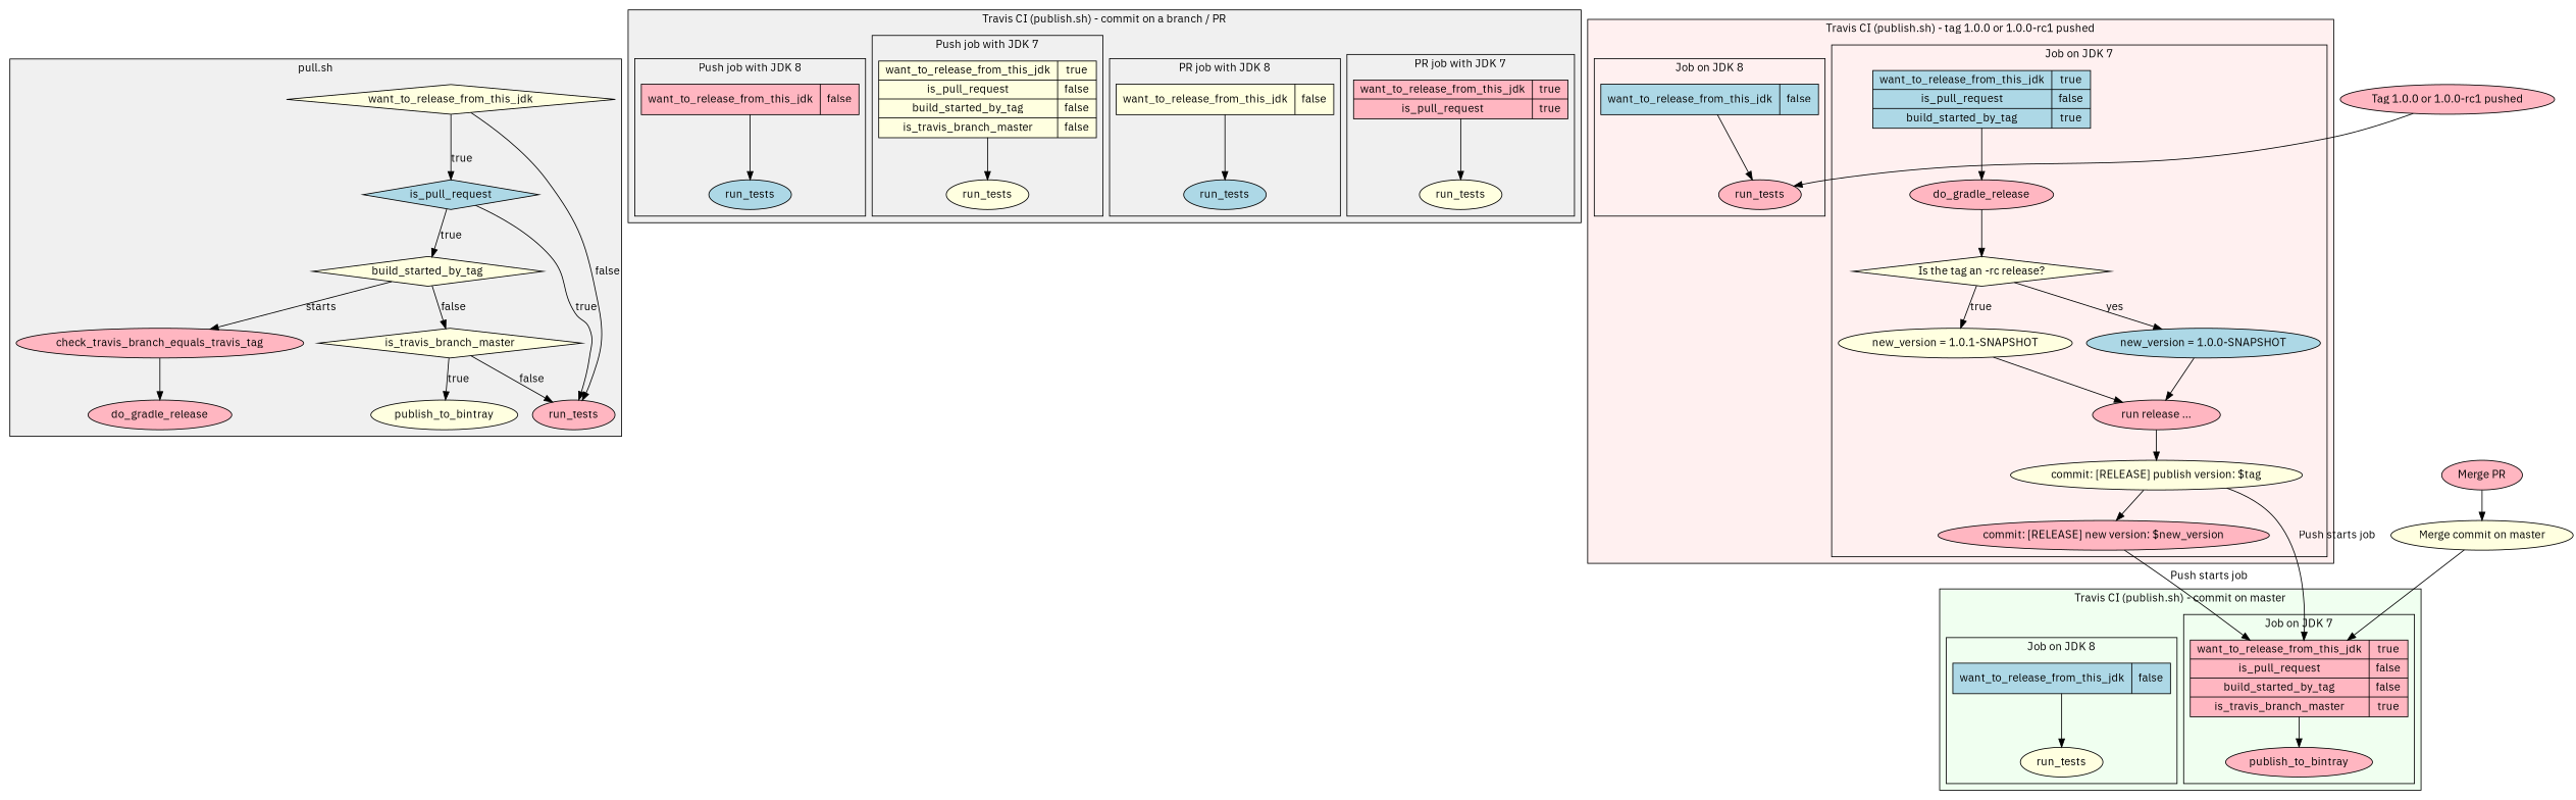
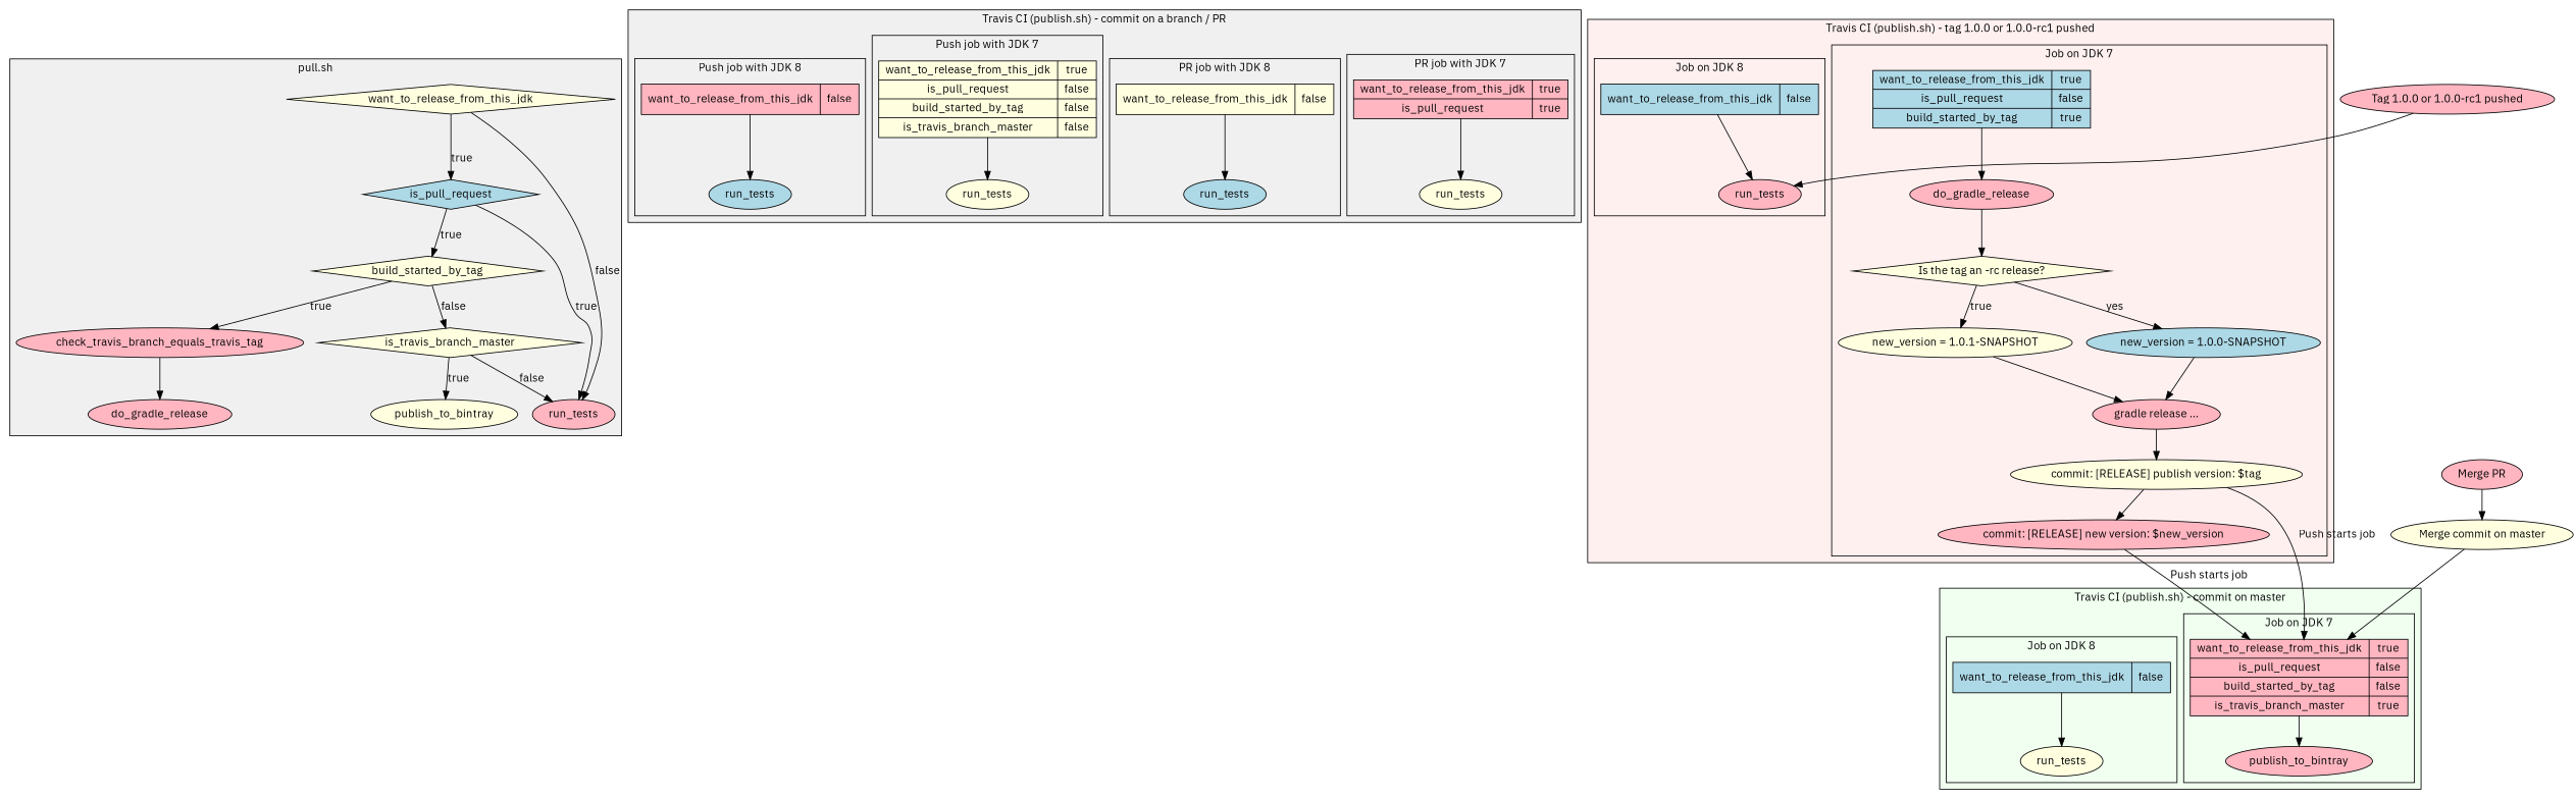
  digraph {
    compound=true
    fontname="IBM Plex Sans"
    node [fillcolor=lightyellow fontname="IBM Plex Sans" style=filled]
    edge [fontname="IBM Plex Sans"]
    want_to_release_from_this_jdk [shape=diamond]
    is_pull_request [fillcolor=lightblue shape=diamond]
    run_tests [fillcolor=lightpink]
    build_started_by_tag [shape=diamond]
    is_travis_branch_master [shape=diamond]
    check_travis_branch_equals_travis_tag [fillcolor=lightpink]
    publish_to_bintray
    do_gradle_release [fillcolor=lightpink]
    n9 [fillcolor=lightpink label="{want_to_release_from_this_jdk|is_pull_request}|{true|true}" shape=record]
    n10 [label=run_tests]
    n11 [label="{want_to_release_from_this_jdk}|{false}" shape=record]
    n12 [fillcolor=lightblue label=run_tests]
    n13 [label="{want_to_release_from_this_jdk|is_pull_request|build_started_by_tag|is_travis_branch_master}|{true|false|false|false}" shape=record]
    n14 [label=run_tests]
    n15 [fillcolor=lightpink label="{want_to_release_from_this_jdk}|{false}" shape=record]
    n16 [fillcolor=lightblue label=run_tests]
    n17 [fillcolor=lightpink label="{want_to_release_from_this_jdk|is_pull_request|build_started_by_tag|is_travis_branch_master}|{true|false|false|true}" shape=record]
    n18 [fillcolor=lightpink label=publish_to_bintray]
    n19 [fillcolor=lightblue label="{want_to_release_from_this_jdk}|{false}" shape=record]
    n20 [label=run_tests]
    n21 [fillcolor=lightblue label="{want_to_release_from_this_jdk|is_pull_request|build_started_by_tag}|{true|false|true}" shape=record]
    n22 [fillcolor=lightpink label=do_gradle_release]
    n23 [label="Is the tag an -rc release?" shape=diamond]
    n24 [label="new_version = 1.0.1-SNAPSHOT"]
    n25 [fillcolor=lightblue label="new_version = 1.0.0-SNAPSHOT"]
-   n26 [fillcolor=lightpink label="run release ..."]
+   n26 [fillcolor=lightpink label="gradle release ..."]
    n27 [label="commit: [RELEASE] publish version: $tag"]
    n28 [fillcolor=lightpink label="commit: [RELEASE] new version: $new_version"]
    n29 [fillcolor=lightblue label="{want_to_release_from_this_jdk}|{false}" shape=record]
    n30 [fillcolor=lightpink label=run_tests]
    n31 [fillcolor=lightpink label="Merge PR"]
    n32 [label="Merge commit on master"]
    n33 [fillcolor=lightpink label="Tag 1.0.0 or 1.0.0-rc1 pushed"]
    subgraph cluster_1 {
      bgcolor="#f0f0f0"
      label="pull.sh"
      want_to_release_from_this_jdk
      is_pull_request
      run_tests
      build_started_by_tag
      is_travis_branch_master
      check_travis_branch_equals_travis_tag
      publish_to_bintray
      do_gradle_release
    }
    subgraph cluster_2 {
      bgcolor="#f0f0f0"
      label="Travis CI (publish.sh) - commit on a branch / PR"
      subgraph cluster_3 {
        bgcolor="#f0f0f0"
        label="PR job with JDK 7"
        n9
        n10
      }
      subgraph cluster_4 {
        bgcolor="#f0f0f0"
        label="PR job with JDK 8"
        n11
        n12
      }
      subgraph cluster_5 {
        bgcolor="#f0f0f0"
        label="Push job with JDK 7"
        n13
        n14
      }
      subgraph cluster_6 {
        bgcolor="#f0f0f0"
        label="Push job with JDK 8"
        n15
        n16
      }
    }
    subgraph cluster_7 {
      bgcolor="#f0fff0"
      label="Travis CI (publish.sh) - commit on master"
      subgraph cluster_8 {
        bgcolor="#f0fff0"
        label="Job on JDK 7"
        n17
        n18
      }
      subgraph cluster_9 {
        bgcolor="#f0fff0"
        label="Job on JDK 8"
        n19
        n20
      }
    }
    subgraph cluster_10 {
      bgcolor="#fff0f0"
      label="Travis CI (publish.sh) - tag 1.0.0 or 1.0.0-rc1 pushed"
      subgraph cluster_11 {
        bgcolor="#fff0f0"
        label="Job on JDK 7"
        n21
        n22
        n23
        n24
        n25
        n26
        n27
        n28
      }
      subgraph cluster_12 {
        bgcolor="#fff0f0"
        label="Job on JDK 8"
        n29
        n30
      }
    }
    want_to_release_from_this_jdk -> is_pull_request [label=true]
    want_to_release_from_this_jdk -> run_tests [label=false]
    is_pull_request -> run_tests [label=true]
    is_pull_request -> build_started_by_tag [label=true]
    build_started_by_tag -> is_travis_branch_master [label=false]
-   build_started_by_tag -> check_travis_branch_equals_travis_tag [label=starts]
+   build_started_by_tag -> check_travis_branch_equals_travis_tag [label=true]
    is_travis_branch_master -> run_tests [label=false]
    is_travis_branch_master -> publish_to_bintray [label=true]
    check_travis_branch_equals_travis_tag -> do_gradle_release
    n9 -> n10
    n11 -> n12
    n13 -> n14
    n15 -> n16
    n17 -> n18
    n19 -> n20
    n21 -> n22
    n22 -> n23
    n23 -> n24 [label=true]
    n23 -> n25 [label=yes]
    n24 -> n26
    n25 -> n26
    n26 -> n27
    n27 -> n17 [label="Push starts job"]
    n27 -> n28
    n28 -> n17 [label="Push starts job"]
    n29 -> n30
    n31 -> n32
    n32 -> n17
    n33 -> n30
  }
